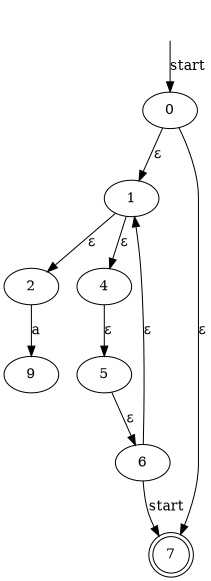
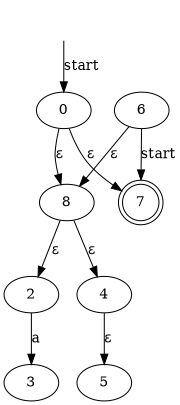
  digraph {
    "" [shape=none style=invisible]
    0
-   n3 [label=1]
+   n3 [label=8]
    n4 [label=7 shape=doublecircle]
    n5 [label=2]
    n6 [label=4]
-   n7 [label=9]
+   n7 [label=3]
    n8 [label=5]
    n9 [label=6]
    "" -> 0 [label=start]
    0 -> n3 [label="ε"]
    0 -> n4 [label="ε"]
    n3 -> n5 [label="ε"]
    n3 -> n6 [label="ε"]
    n5 -> n7 [label=a]
    n6 -> n8 [label="ε"]
-   n8 -> n9 [label="ε"]
    n9 -> n3 [label="ε"]
    n9 -> n4 [label=start]
  }
